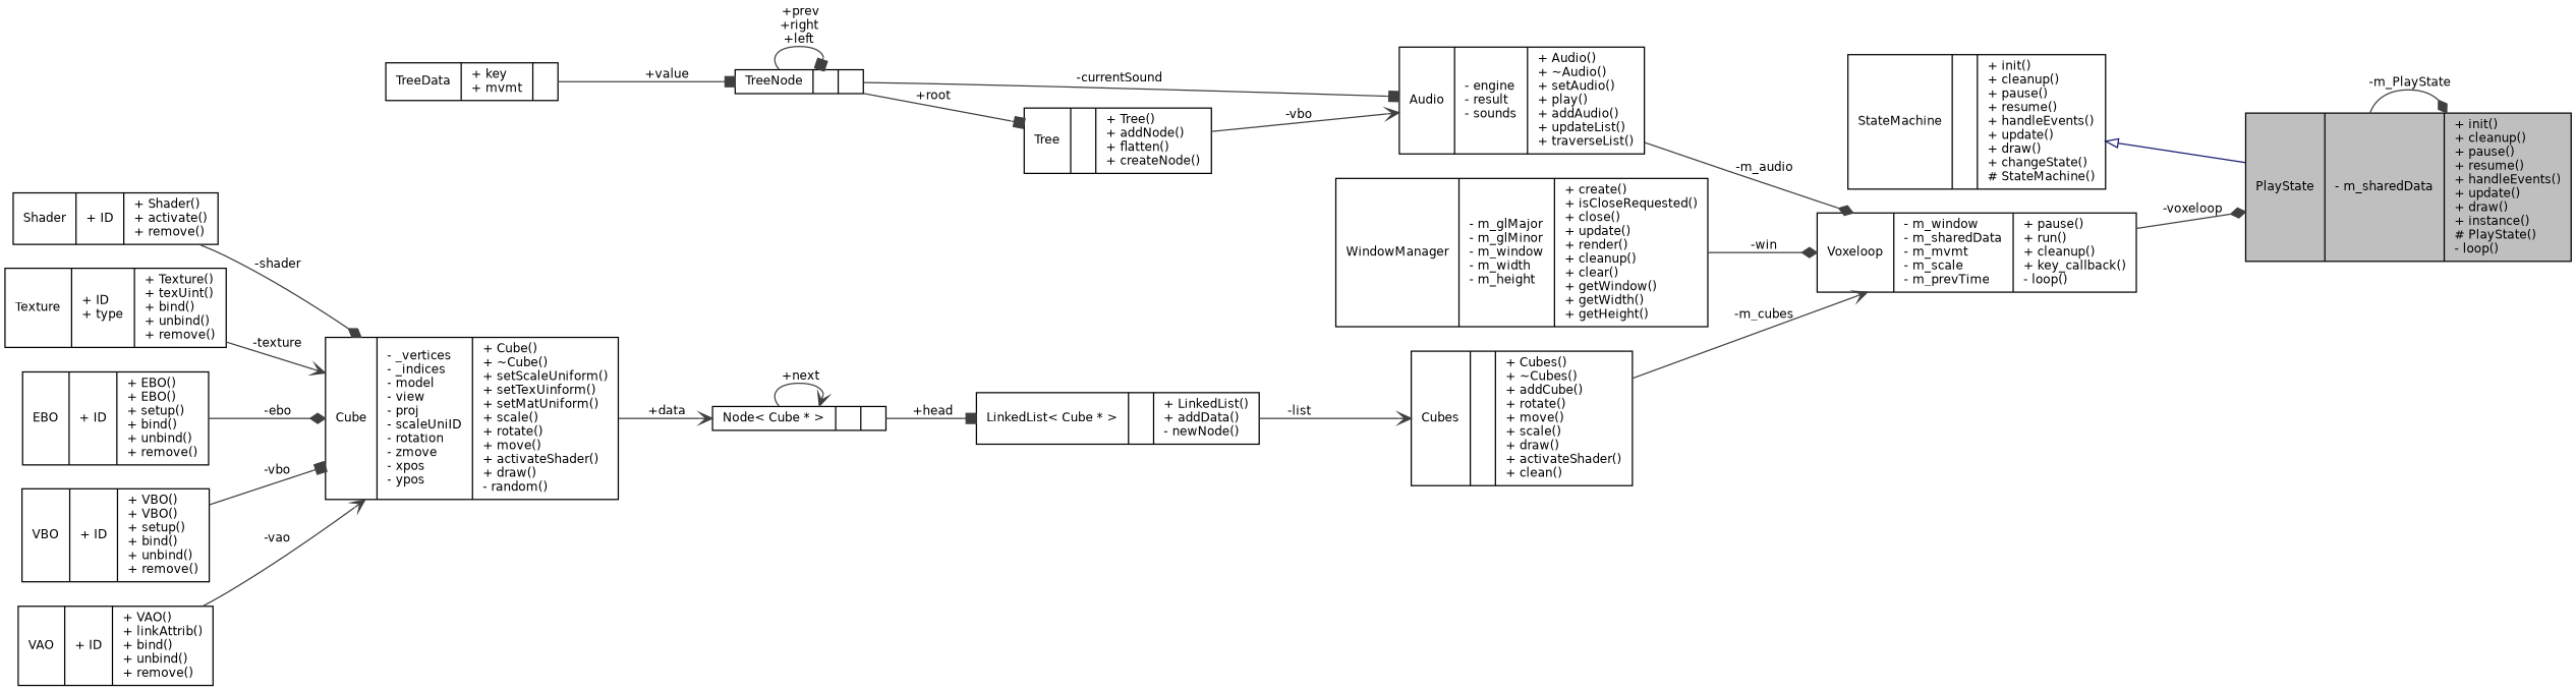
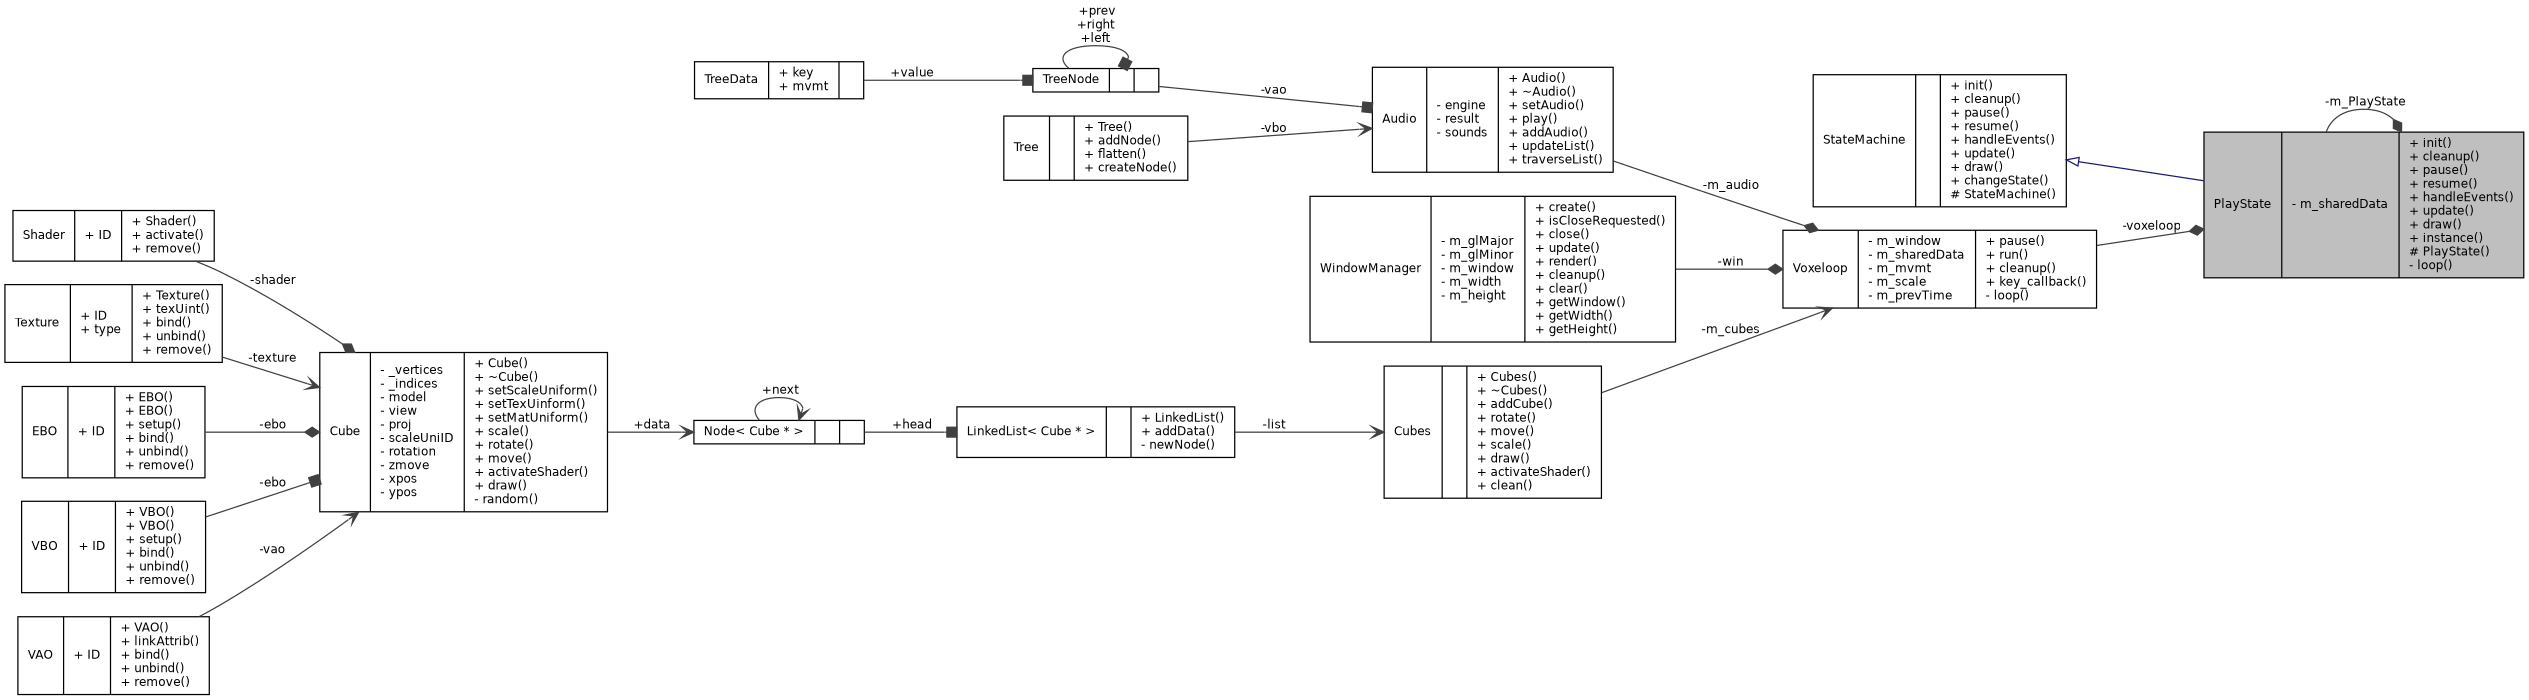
  digraph {
    rankdir=LR
    node [color=black fillcolor=white fontname=Helvetica fontsize=10 shape=record style=filled]
    edge [arrowhead=vee color=grey25 fontname=Helvetica fontsize=10 labelfontname=Helvetica labelfontsize=10 style=solid]
    n1 [fillcolor=grey75 fontcolor=black height=0.2 label="{PlayState\n|- m_sharedData\l|+ init()\l+ cleanup()\l+ pause()\l+ resume()\l+ handleEvents()\l+ update()\l+ draw()\l+ instance()\l# PlayState()\l- loop()\l}" width=0.4]
    n2 [height=0.2 label="{StateMachine\n||+ init()\l+ cleanup()\l+ pause()\l+ resume()\l+ handleEvents()\l+ update()\l+ draw()\l+ changeState()\l# StateMachine()\l}" width=0.4]
    n3 [height=0.2 label="{Voxeloop\n|- m_window\l- m_sharedData\l- m_mvmt\l- m_scale\l- m_prevTime\l|+ pause()\l+ run()\l+ cleanup()\l+ key_callback()\l- loop()\l}" width=0.4]
    n4 [height=0.2 label="{Audio\n|- engine\l- result\l- sounds\l|+ Audio()\l+ ~Audio()\l+ setAudio()\l+ play()\l+ addAudio()\l+ updateList()\l+ traverseList()\l}" width=0.4]
    n5 [height=0.2 label="{TreeNode\n||}" width=0.4]
    n6 [height=0.2 label="{Tree\n||+ Tree()\l+ addNode()\l+ flatten()\l+ createNode()\l}" width=0.4]
    n7 [height=0.2 label="{TreeData\n|+ key\l+ mvmt\l|}" width=0.4]
    n8 [height=0.2 label="{WindowManager\n|- m_glMajor\l- m_glMinor\l- m_window\l- m_width\l- m_height\l|+ create()\l+ isCloseRequested()\l+ close()\l+ update()\l+ render()\l+ cleanup()\l+ clear()\l+ getWindow()\l+ getWidth()\l+ getHeight()\l}" width=0.4]
    n9 [height=0.2 label="{Cubes\n||+ Cubes()\l+ ~Cubes()\l+ addCube()\l+ rotate()\l+ move()\l+ scale()\l+ draw()\l+ activateShader()\l+ clean()\l}" width=0.4]
    n10 [height=0.2 label="{LinkedList\< Cube * \>\n||+ LinkedList()\l+ addData()\l- newNode()\l}" width=0.4]
    n11 [height=0.2 label="{Node\< Cube * \>\n||}" width=0.4]
    n12 [height=0.2 label="{Cube\n|- _vertices\l- _indices\l- model\l- view\l- proj\l- scaleUniID\l- rotation\l- zmove\l- xpos\l- ypos\l|+ Cube()\l+ ~Cube()\l+ setScaleUniform()\l+ setTexUinform()\l+ setMatUniform()\l+ scale()\l+ rotate()\l+ move()\l+ activateShader()\l+ draw()\l- random()\l}" width=0.4]
    n13 [height=0.2 label="{Shader\n|+ ID\l|+ Shader()\l+ activate()\l+ remove()\l}" width=0.4]
    n14 [height=0.2 label="{Texture\n|+ ID\l+ type\l|+ Texture()\l+ texUint()\l+ bind()\l+ unbind()\l+ remove()\l}" width=0.4]
    n15 [height=0.2 label="{EBO\n|+ ID\l|+ EBO()\l+ EBO()\l+ setup()\l+ bind()\l+ unbind()\l+ remove()\l}" width=0.4]
    n16 [height=0.2 label="{VBO\n|+ ID\l|+ VBO()\l+ VBO()\l+ setup()\l+ bind()\l+ unbind()\l+ remove()\l}" width=0.4]
    n17 [height=0.2 label="{VAO\n|+ ID\l|+ VAO()\l+ linkAttrib()\l+ bind()\l+ unbind()\l+ remove()\l}" width=0.4]
    n1 -> n1 [arrowhead=diamond label=" -m_PlayState"]
    n2 -> n1 [arrowtail=onormal color=midnightblue dir=back arrowhead=""]
    n3 -> n1 [arrowhead=diamond label=" -voxeloop"]
    n4 -> n3 [arrowhead=diamond label=" -m_audio"]
-   n5 -> n4 [arrowhead=box label=" -currentSound"]
+   n5 -> n4 [arrowhead=box label=" -vao"]
    n5 -> n5 [arrowhead=box label=" +prev\n+right\n+left"]
-   n5 -> n6 [arrowhead=box label=" +root"]
    n6 -> n4 [label=" -vbo"]
    n7 -> n5 [arrowhead=box label=" +value"]
    n8 -> n3 [arrowhead=diamond label=" -win"]
    n9 -> n3 [label=" -m_cubes"]
    n10 -> n9 [label=" -list"]
    n11 -> n10 [arrowhead=box label=" +head"]
    n11 -> n11 [label=" +next"]
    n12 -> n11 [label=" +data"]
    n13 -> n12 [arrowhead=diamond label=" -shader"]
    n14 -> n12 [label=" -texture"]
    n15 -> n12 [arrowhead=diamond label=" -ebo"]
-   n16 -> n12 [arrowhead=box label=" -vbo"]
+   n16 -> n12 [arrowhead=box label=" -ebo"]
    n17 -> n12 [label=" -vao"]
  }
